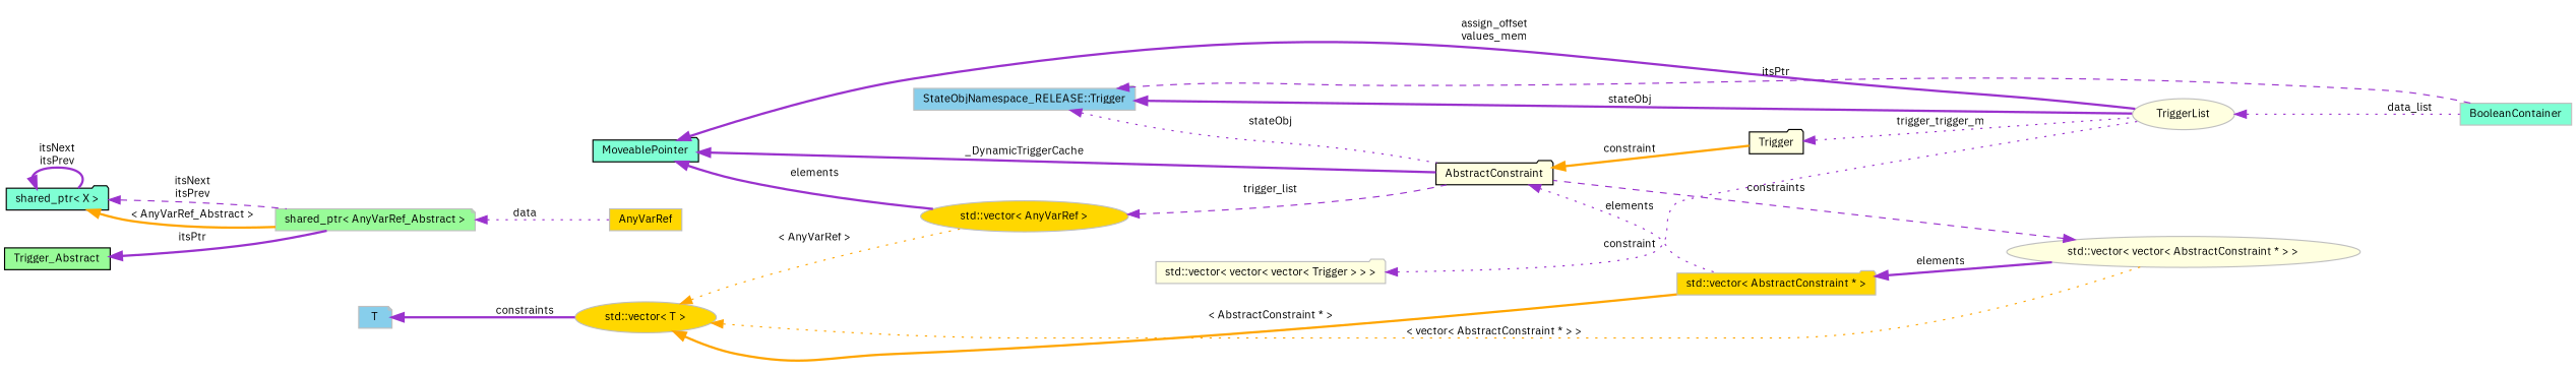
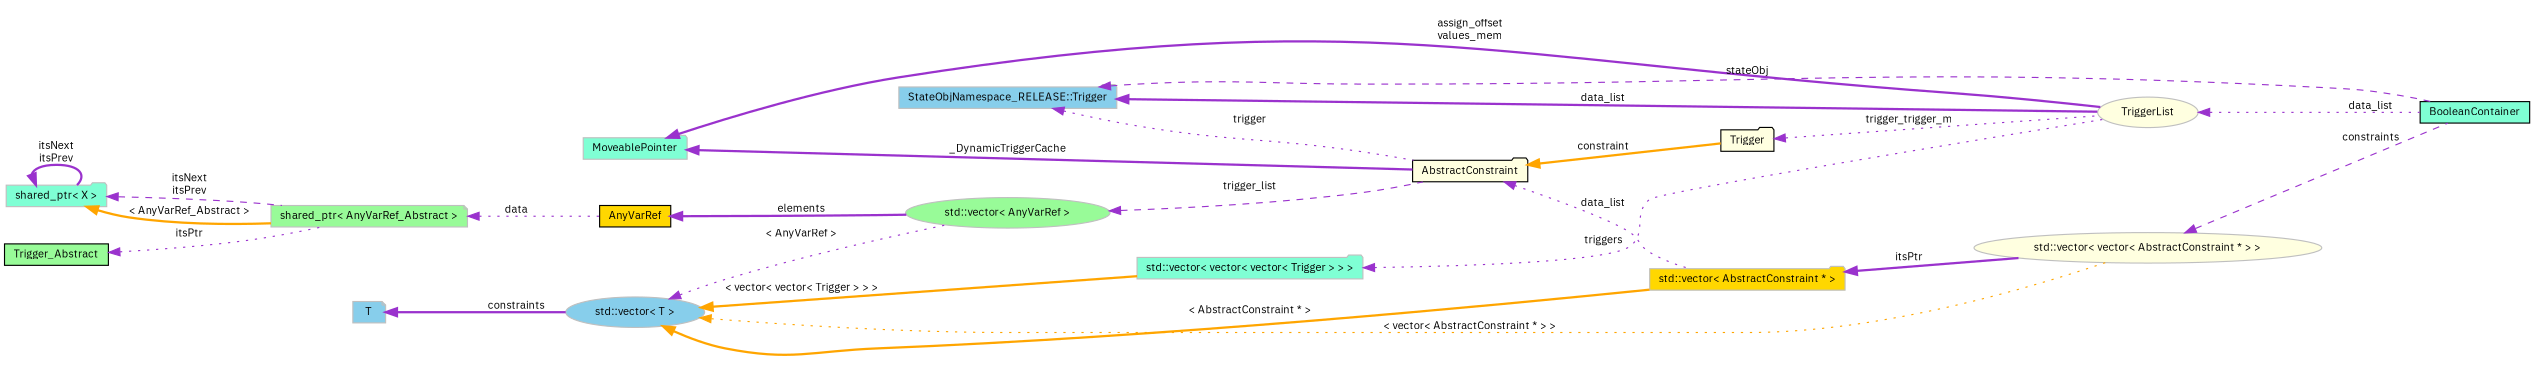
  digraph {
    fontname="IBM Plex Sans"
    rankdir=LR
    node [color=grey75 fillcolor=aquamarine fontname="IBM Plex Sans" fontsize=10 shape=folder style=filled]
    edge [color=darkorchid3 dir=back fontname="IBM Plex Sans" fontsize=10 labelfontname=FreeSans labelfontsize=10 style=bold]
-   n1 [fontcolor=black height=0.2 label=BooleanContainer shape=box width=0.4]
+   n1 [color=black fontcolor=black height=0.2 label=BooleanContainer shape=box width=0.4]
    n2 [fillcolor=lightyellow height=0.2 label=TriggerList shape=ellipse width=0.4]
    n3 [color=black fillcolor=lightyellow height=0.2 label=Trigger width=0.4]
    n4 [color=black fillcolor=lightyellow height=0.2 label=AbstractConstraint width=0.4]
    n5 [fillcolor=gold height=0.2 label="std::vector\< AbstractConstraint * \>" width=0.4]
    n6 [fillcolor=lightyellow height=0.2 label="std::vector\< vector\< AbstractConstraint * \> \>" shape=ellipse width=0.4]
-   n7 [fillcolor=gold height=0.2 label="std::vector\< AnyVarRef \>" shape=ellipse width=0.4]
-   n8 [fillcolor=gold height=0.2 label=AnyVarRef shape=box width=0.4]
+   n7 [fillcolor=palegreen height=0.2 label="std::vector\< AnyVarRef \>" shape=ellipse width=0.4]
+   n8 [color=black fillcolor=gold height=0.2 label=AnyVarRef shape=box width=0.4]
    n9 [fillcolor=palegreen height=0.2 label="shared_ptr\< AnyVarRef_Abstract \>" shape=note width=0.4]
-   n10 [color=black height=0.2 label="shared_ptr\< X \>" width=0.4]
+   n10 [height=0.2 label="shared_ptr\< X \>" width=0.4]
    n11 [color=black fillcolor=palegreen height=0.2 label=Trigger_Abstract shape=box width=0.4]
-   n12 [fillcolor=gold height=0.2 label="std::vector\< T \>" shape=ellipse width=0.4]
-   n13 [fillcolor=lightyellow height=0.2 label="std::vector\< vector\< vector\< Trigger \> \> \>" width=0.4]
+   n12 [fillcolor=skyblue height=0.2 label="std::vector\< T \>" shape=ellipse width=0.4]
+   n13 [height=0.2 label="std::vector\< vector\< vector\< Trigger \> \> \>" width=0.4]
    n14 [fillcolor=skyblue height=0.2 label=T shape=note width=0.4]
-   n15 [color=black height=0.2 label=MoveablePointer width=0.4]
+   n15 [height=0.2 label=MoveablePointer width=0.4]
    n16 [fillcolor=skyblue height=0.2 label="StateObjNamespace_RELEASE::Trigger" width=0.4]
    n2 -> n1 [label=data_list style=dotted]
    n3 -> n2 [label=trigger_trigger_m style=dotted]
    n4 -> n3 [color=orange label=constraint]
-   n4 -> n5 [label=elements style=dotted]
-   n5 -> n6 [label=elements]
-   n6 -> n4 [label=constraints style=dashed]
+   n4 -> n5 [label=data_list style=dotted]
+   n5 -> n6 [label=itsPtr]
+   n6 -> n1 [label=constraints style=dashed]
    n7 -> n4 [label=trigger_list style=dashed]
-   n15 -> n7 [label=elements]
+   n8 -> n7 [label=elements]
    n9 -> n8 [label=data style=dotted]
    n10 -> n9 [label="itsNext\nitsPrev" style=dashed]
    n10 -> n9 [color=orange label="\< AnyVarRef_Abstract \>"]
    n10 -> n10 [label="itsNext\nitsPrev"]
-   n11 -> n9 [label=itsPtr]
+   n11 -> n9 [label=itsPtr style=dotted]
    n12 -> n5 [color=orange label="\< AbstractConstraint * \>"]
    n12 -> n6 [color=orange label="\< vector\< AbstractConstraint * \> \>" style=dotted]
-   n12 -> n7 [color=orange label="\< AnyVarRef \>" style=dotted]
-   n13 -> n2 [label=constraint style=dotted]
+   n12 -> n7 [label="\< AnyVarRef \>" style=dotted]
+   n12 -> n13 [color=orange label="\< vector\< vector\< Trigger \> \> \>"]
+   n13 -> n2 [label=triggers style=dotted]
    n14 -> n12 [label=constraints]
    n15 -> n2 [label="assign_offset\nvalues_mem"]
    n15 -> n4 [label=_DynamicTriggerCache]
-   n16 -> n1 [label=itsPtr style=dashed]
-   n16 -> n2 [label=stateObj]
-   n16 -> n4 [label=stateObj style=dotted]
+   n16 -> n1 [label=stateObj style=dashed]
+   n16 -> n2 [label=data_list]
+   n16 -> n4 [label=trigger style=dotted]
  }
